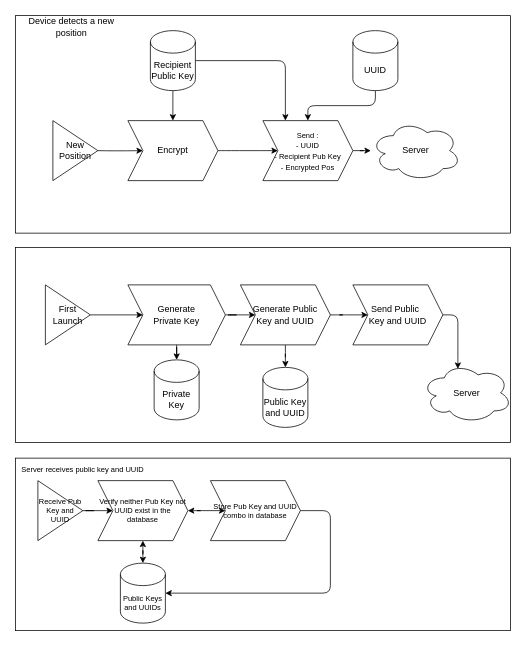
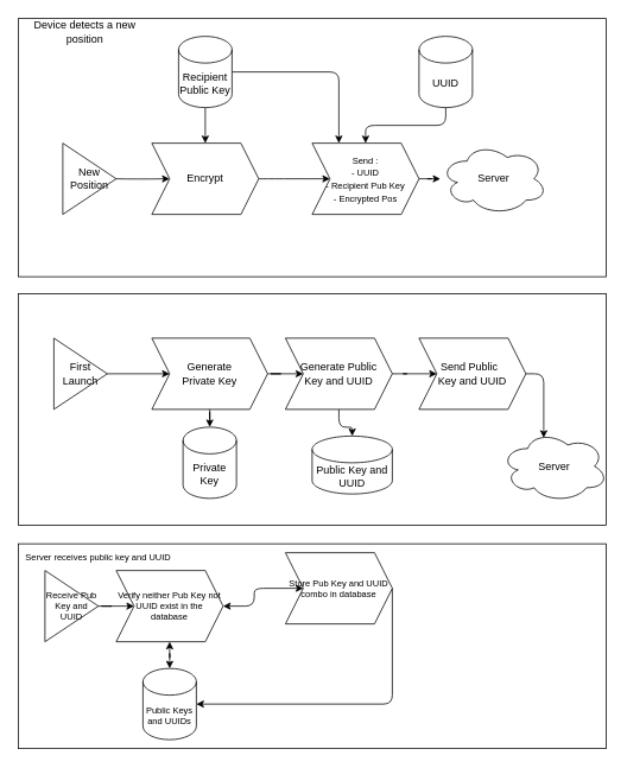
  <mxCell id="0" />
  <mxCell id="1" parent="0" />
  <mxCell id="2" value="" style="group" vertex="1" connectable="0" parent="1"><mxGeometry x="20" y="20" width="660" height="290" as="geometry" /></mxCell>
  <mxCell id="3" value="" style="rounded=0;whiteSpace=wrap;html=1;sketch=0;container=1;" vertex="1" parent="2"><mxGeometry width="660" height="290" as="geometry"><mxRectangle width="50" height="40" as="alternateBounds" /></mxGeometry></mxCell>
  <mxCell id="4" value="Device detects a new position" style="text;html=1;strokeColor=none;fillColor=none;align=center;verticalAlign=middle;whiteSpace=wrap;rounded=0;sketch=0;" vertex="1" parent="3"><mxGeometry width="150" height="30" as="geometry" /></mxCell>
  <mxCell id="5" value="UUID" style="shape=cylinder3;whiteSpace=wrap;html=1;boundedLbl=1;backgroundOutline=1;size=15;rounded=0;sketch=0;" vertex="1" parent="3"><mxGeometry x="450" y="20" width="60" height="80" as="geometry" /></mxCell>
  <mxCell id="6" value="" style="edgeStyle=orthogonalEdgeStyle;rounded=0;orthogonalLoop=1;jettySize=auto;html=1;curved=1;" edge="1" parent="2" target="8"><mxGeometry relative="1" as="geometry"><mxPoint x="110" y="180" as="sourcePoint" /></mxGeometry></mxCell>
  <mxCell id="7" value="Server" style="ellipse;shape=cloud;whiteSpace=wrap;html=1;" vertex="1" parent="2"><mxGeometry x="474" y="140" width="120" height="80" as="geometry" /></mxCell>
  <mxCell id="8" value="Encrypt" style="shape=step;perimeter=stepPerimeter;whiteSpace=wrap;html=1;fixedSize=1;" vertex="1" parent="2"><mxGeometry x="150" y="140" width="120" height="80" as="geometry" /></mxCell>
  <mxCell id="9" value="" style="edgeStyle=orthogonalEdgeStyle;rounded=0;orthogonalLoop=1;jettySize=auto;html=1;curved=1;" edge="1" parent="2" source="10" target="7"><mxGeometry relative="1" as="geometry" /></mxCell>
  <mxCell id="10" value="&lt;font style=&quot;font-size: 10px;&quot;&gt;Send :&lt;br&gt;- UUID&lt;br&gt;- Recipient Pub Key&lt;br&gt;- Encrypted Pos&lt;/font&gt;" style="shape=step;perimeter=stepPerimeter;whiteSpace=wrap;html=1;fixedSize=1;" vertex="1" parent="2"><mxGeometry x="330" y="140" width="120" height="80" as="geometry" /></mxCell>
  <mxCell id="11" value="" style="edgeStyle=orthogonalEdgeStyle;rounded=0;orthogonalLoop=1;jettySize=auto;html=1;curved=1;" edge="1" parent="2" source="8" target="10"><mxGeometry relative="1" as="geometry" /></mxCell>
  <mxCell id="12" value="New Position" style="triangle;whiteSpace=wrap;html=1;" vertex="1" parent="2"><mxGeometry x="50" y="140" width="60" height="80" as="geometry" /></mxCell>
  <mxCell id="13" value="" style="edgeStyle=orthogonalEdgeStyle;curved=0;rounded=1;sketch=0;orthogonalLoop=1;jettySize=auto;html=1;" edge="1" parent="2" source="15" target="8"><mxGeometry relative="1" as="geometry" /></mxCell>
  <mxCell id="14" style="edgeStyle=orthogonalEdgeStyle;curved=0;rounded=1;sketch=0;orthogonalLoop=1;jettySize=auto;html=1;entryX=0.25;entryY=0;entryDx=0;entryDy=0;" edge="1" parent="2" source="15" target="10"><mxGeometry relative="1" as="geometry" /></mxCell>
  <mxCell id="15" value="Recipient Public Key" style="shape=cylinder3;whiteSpace=wrap;html=1;boundedLbl=1;backgroundOutline=1;size=15;rounded=0;sketch=0;" vertex="1" parent="2"><mxGeometry x="180" y="20" width="60" height="80" as="geometry" /></mxCell>
  <mxCell id="16" style="edgeStyle=orthogonalEdgeStyle;curved=0;rounded=1;sketch=0;orthogonalLoop=1;jettySize=auto;html=1;" edge="1" parent="2" source="5" target="10"><mxGeometry relative="1" as="geometry" /></mxCell>
  <mxCell id="17" value="" style="group" vertex="1" connectable="0" parent="1"><mxGeometry x="20" y="329" width="660" height="260" as="geometry" /></mxCell>
  <mxCell id="18" value="" style="rounded=0;whiteSpace=wrap;html=1;sketch=0;" vertex="1" parent="17"><mxGeometry width="660" height="260" as="geometry" /></mxCell>
  <mxCell id="19" value="First Launch" style="triangle;whiteSpace=wrap;html=1;rounded=0;sketch=0;" vertex="1" parent="17"><mxGeometry x="40" y="50" width="60" height="80" as="geometry" /></mxCell>
  <mxCell id="20" value="Generate &lt;br&gt;Private Key" style="shape=step;perimeter=stepPerimeter;whiteSpace=wrap;html=1;fixedSize=1;rounded=0;sketch=0;" vertex="1" parent="17"><mxGeometry x="150" y="50" width="130" height="80" as="geometry" /></mxCell>
  <mxCell id="21" value="" style="edgeStyle=orthogonalEdgeStyle;curved=0;rounded=1;sketch=0;orthogonalLoop=1;jettySize=auto;html=1;" edge="1" parent="17" source="19" target="20"><mxGeometry relative="1" as="geometry" /></mxCell>
- <mxCell id="22" value="Public Key and UUID" style="shape=cylinder3;whiteSpace=wrap;html=1;boundedLbl=1;backgroundOutline=1;size=15;rounded=0;sketch=0;" vertex="1" parent="17"><mxGeometry x="330" y="160" width="60" height="80" as="geometry" /></mxCell>
+ <mxCell id="22" value="Public Key and UUID" style="shape=cylinder3;whiteSpace=wrap;html=1;boundedLbl=1;backgroundOutline=1;size=15;rounded=0;sketch=0;" vertex="1" parent="17"><mxGeometry x="330" y="160" width="90" height="65" as="geometry" /></mxCell>
  <mxCell id="23" value="Private Key" style="shape=cylinder3;whiteSpace=wrap;html=1;boundedLbl=1;backgroundOutline=1;size=15;rounded=0;sketch=0;" vertex="1" parent="17"><mxGeometry x="185" y="150" width="60" height="80" as="geometry" /></mxCell>
  <mxCell id="24" style="edgeStyle=orthogonalEdgeStyle;curved=0;rounded=1;sketch=0;orthogonalLoop=1;jettySize=auto;html=1;" edge="1" parent="17" source="20" target="23"><mxGeometry relative="1" as="geometry" /></mxCell>
  <mxCell id="25" style="edgeStyle=orthogonalEdgeStyle;curved=0;rounded=1;sketch=0;orthogonalLoop=1;jettySize=auto;html=1;" edge="1" parent="17" source="26" target="22"><mxGeometry relative="1" as="geometry" /></mxCell>
  <mxCell id="26" value="Generate Public &lt;br&gt;Key and UUID" style="shape=step;perimeter=stepPerimeter;whiteSpace=wrap;html=1;fixedSize=1;rounded=0;sketch=0;" vertex="1" parent="17"><mxGeometry x="300" y="50" width="120" height="80" as="geometry" /></mxCell>
  <mxCell id="27" value="" style="edgeStyle=orthogonalEdgeStyle;curved=0;rounded=1;sketch=0;orthogonalLoop=1;jettySize=auto;html=1;" edge="1" parent="17" source="20" target="26"><mxGeometry relative="1" as="geometry" /></mxCell>
  <mxCell id="28" style="edgeStyle=orthogonalEdgeStyle;curved=0;rounded=1;sketch=0;orthogonalLoop=1;jettySize=auto;html=1;entryX=0.4;entryY=0.1;entryDx=0;entryDy=0;entryPerimeter=0;fontSize=10;startArrow=none;startFill=0;" edge="1" parent="17" source="29" target="31"><mxGeometry relative="1" as="geometry"><Array as="points"><mxPoint x="590" y="90" /><mxPoint x="590" y="158" /></Array></mxGeometry></mxCell>
  <mxCell id="29" value="Send Public &amp;nbsp;&lt;br&gt;Key and UUID" style="shape=step;perimeter=stepPerimeter;whiteSpace=wrap;html=1;fixedSize=1;rounded=0;sketch=0;" vertex="1" parent="17"><mxGeometry x="450" y="50" width="120" height="80" as="geometry" /></mxCell>
  <mxCell id="30" value="" style="edgeStyle=orthogonalEdgeStyle;curved=0;rounded=1;sketch=0;orthogonalLoop=1;jettySize=auto;html=1;" edge="1" parent="17" source="26" target="29"><mxGeometry relative="1" as="geometry" /></mxCell>
  <mxCell id="31" value="Server" style="ellipse;shape=cloud;whiteSpace=wrap;html=1;rounded=0;sketch=0;" vertex="1" parent="17"><mxGeometry x="542" y="154" width="120" height="80" as="geometry" /></mxCell>
  <mxCell id="32" value="" style="rounded=0;whiteSpace=wrap;html=1;sketch=0;fontSize=10;" vertex="1" parent="1"><mxGeometry x="20" y="610" width="660" height="230" as="geometry" /></mxCell>
  <mxCell id="33" value="Server receives public key and UUID" style="text;html=1;strokeColor=none;fillColor=none;align=center;verticalAlign=middle;whiteSpace=wrap;rounded=0;sketch=0;fontSize=10;" vertex="1" parent="1"><mxGeometry x="20" y="610" width="180" height="30" as="geometry" /></mxCell>
  <mxCell id="34" value="" style="edgeStyle=orthogonalEdgeStyle;curved=0;rounded=1;sketch=0;orthogonalLoop=1;jettySize=auto;html=1;fontSize=10;" edge="1" parent="1" source="35" target="37"><mxGeometry relative="1" as="geometry" /></mxCell>
  <mxCell id="35" value="Receive Pub Key and UUID" style="triangle;whiteSpace=wrap;html=1;rounded=0;sketch=0;fontSize=10;" vertex="1" parent="1"><mxGeometry x="50" y="640" width="60" height="80" as="geometry" /></mxCell>
  <mxCell id="36" value="" style="edgeStyle=orthogonalEdgeStyle;curved=0;rounded=1;sketch=0;orthogonalLoop=1;jettySize=auto;html=1;fontSize=10;startArrow=classic;startFill=1;" edge="1" parent="1" source="37" target="41"><mxGeometry relative="1" as="geometry" /></mxCell>
  <mxCell id="37" value="Verify neither Pub Key not UUID exist in the database" style="shape=step;perimeter=stepPerimeter;whiteSpace=wrap;html=1;fixedSize=1;fontSize=10;rounded=0;sketch=0;" vertex="1" parent="1"><mxGeometry x="130" y="640" width="120" height="80" as="geometry" /></mxCell>
  <mxCell id="38" value="" style="edgeStyle=orthogonalEdgeStyle;curved=0;rounded=1;sketch=0;orthogonalLoop=1;jettySize=auto;html=1;fontSize=10;startArrow=classic;startFill=1;" edge="1" parent="1" source="39" target="37"><mxGeometry relative="1" as="geometry" /></mxCell>
  <mxCell id="39" value="Public Keys and UUIDs" style="shape=cylinder3;whiteSpace=wrap;html=1;boundedLbl=1;backgroundOutline=1;size=15;rounded=0;sketch=0;fontSize=10;" vertex="1" parent="1"><mxGeometry x="160" y="750" width="60" height="80" as="geometry" /></mxCell>
  <mxCell id="40" style="edgeStyle=orthogonalEdgeStyle;curved=0;rounded=1;sketch=0;orthogonalLoop=1;jettySize=auto;html=1;entryX=1;entryY=0.5;entryDx=0;entryDy=0;entryPerimeter=0;fontSize=10;startArrow=none;startFill=0;" edge="1" parent="1" source="41" target="39"><mxGeometry relative="1" as="geometry"><Array as="points"><mxPoint x="440" y="680" /><mxPoint x="440" y="790" /></Array></mxGeometry></mxCell>
- <mxCell id="41" value="Store Pub Key and UUID combo in database" style="shape=step;perimeter=stepPerimeter;whiteSpace=wrap;html=1;fixedSize=1;rounded=0;sketch=0;fontSize=10;" vertex="1" parent="1"><mxGeometry x="280" y="640" width="120" height="80" as="geometry" /></mxCell>
+ <mxCell id="41" value="Store Pub Key and UUID combo in database" style="shape=step;perimeter=stepPerimeter;whiteSpace=wrap;html=1;fixedSize=1;rounded=0;sketch=0;fontSize=10;" vertex="1" parent="1"><mxGeometry x="320" y="620" width="120" height="80" as="geometry" /></mxCell>
